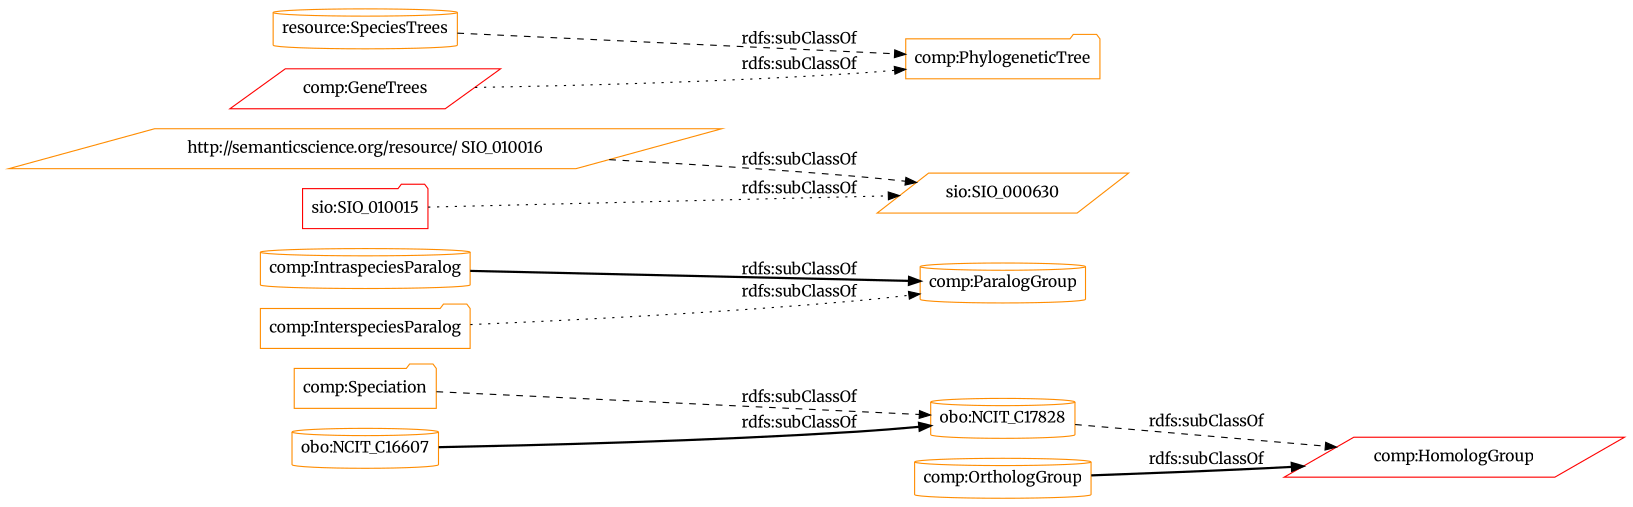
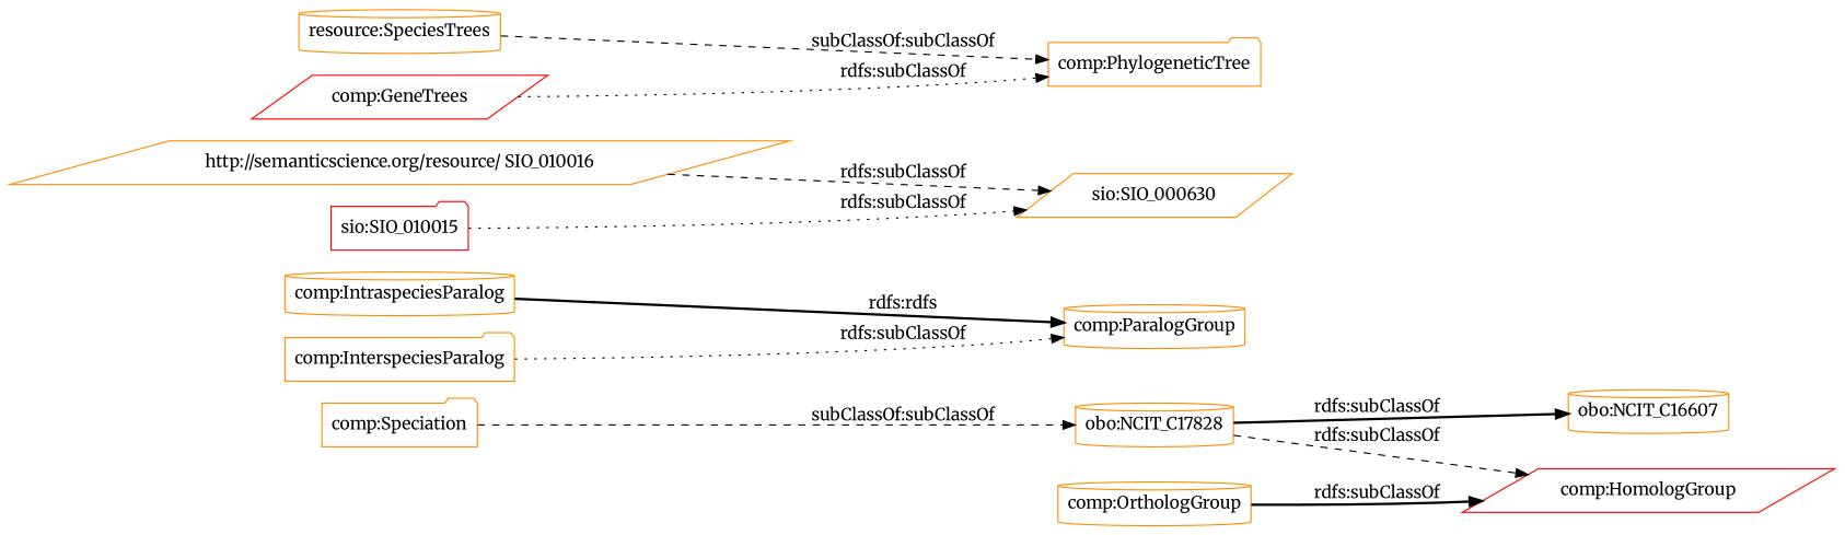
  digraph {
    fontname=Merriweather
    rankdir=LR
    node [color=darkorange fontname=Merriweather shape=cylinder]
    edge [fontname=Merriweather style=dashed]
    "comp:Speciation" [shape=folder]
    "obo:NCIT_C17828"
    "comp:HomologGroup" [color=red shape=parallelogram]
    "comp:IntraspeciesParalog"
    "comp:ParalogGroup"
    "comp:InterspeciesParalog" [shape=folder]
    "http://semanticscience.org/resource/ SIO_010016" [shape=parallelogram]
    n8 [label="sio:SIO_000630" shape=parallelogram]
    "sio:SIO_010015" [color=red shape=folder]
    n10 [label="resource:SpeciesTrees"]
    "comp:PhylogeneticTree" [shape=folder]
    "comp:GeneTrees" [color=red shape=parallelogram]
    "obo:NCIT_C16607"
    "comp:OrthologGroup"
-   "comp:Speciation" -> "obo:NCIT_C17828" [label="rdfs:subClassOf"]
+   "comp:Speciation" -> "obo:NCIT_C17828" [label="subClassOf:subClassOf"]
    "obo:NCIT_C17828" -> "comp:HomologGroup" [label="rdfs:subClassOf"]
-   "comp:IntraspeciesParalog" -> "comp:ParalogGroup" [label="rdfs:subClassOf" style=bold]
+   "comp:IntraspeciesParalog" -> "comp:ParalogGroup" [label="rdfs:rdfs" style=bold]
    "comp:InterspeciesParalog" -> "comp:ParalogGroup" [label="rdfs:subClassOf" style=dotted]
    "http://semanticscience.org/resource/ SIO_010016" -> n8 [label="rdfs:subClassOf"]
    "sio:SIO_010015" -> n8 [label="rdfs:subClassOf" style=dotted]
-   n10 -> "comp:PhylogeneticTree" [label="rdfs:subClassOf"]
+   n10 -> "comp:PhylogeneticTree" [label="subClassOf:subClassOf"]
    "comp:GeneTrees" -> "comp:PhylogeneticTree" [label="rdfs:subClassOf" style=dotted]
-   "obo:NCIT_C16607" -> "obo:NCIT_C17828" [label="rdfs:subClassOf" style=bold]
+   "obo:NCIT_C17828" -> "obo:NCIT_C16607" [label="rdfs:subClassOf" style=bold]
    "comp:OrthologGroup" -> "comp:HomologGroup" [label="rdfs:subClassOf" style=bold]
  }
